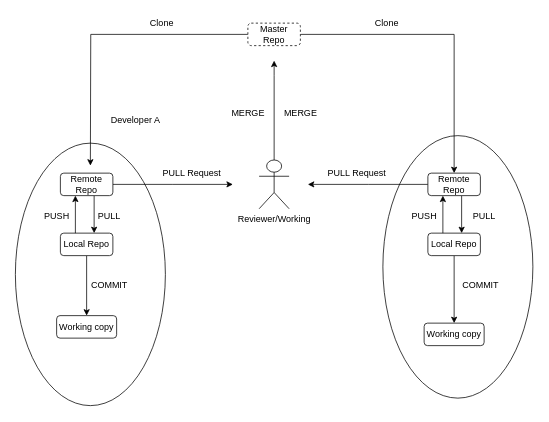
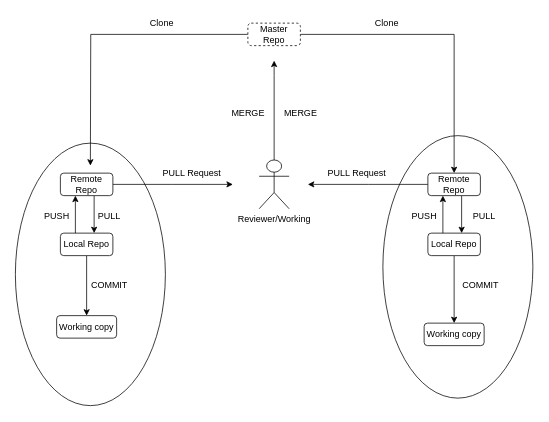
  <mxCell id="0" />
  <mxCell id="1" parent="0" />
  <mxCell id="2" value="" style="ellipse;whiteSpace=wrap;html=1;" parent="1" vertex="1"><mxGeometry x="510" y="180" width="200" height="350" as="geometry" /></mxCell>
  <mxCell id="3" value="" style="ellipse;whiteSpace=wrap;html=1;" parent="1" vertex="1"><mxGeometry x="20" y="190" width="200" height="350" as="geometry" /></mxCell>
  <mxCell id="4" style="edgeStyle=orthogonalEdgeStyle;rounded=0;orthogonalLoop=1;jettySize=auto;html=1;" parent="1" source="6" edge="1"><mxGeometry relative="1" as="geometry"><mxPoint x="120" y="220" as="targetPoint" /></mxGeometry></mxCell>
  <mxCell id="5" style="edgeStyle=orthogonalEdgeStyle;rounded=0;orthogonalLoop=1;jettySize=auto;html=1;entryX=0.5;entryY=0;entryDx=0;entryDy=0;" parent="1" source="6" target="14" edge="1"><mxGeometry relative="1" as="geometry" /></mxCell>
  <mxCell id="6" value="Master Repo" style="rounded=1;whiteSpace=wrap;html=1;dashed=1;" parent="1" vertex="1"><mxGeometry x="330" y="30" width="70" height="30" as="geometry" /></mxCell>
  <mxCell id="7" style="edgeStyle=orthogonalEdgeStyle;rounded=0;orthogonalLoop=1;jettySize=auto;html=1;entryX=0.5;entryY=0;entryDx=0;entryDy=0;" parent="1" edge="1"><mxGeometry relative="1" as="geometry"><mxPoint x="125" y="260" as="sourcePoint" /><mxPoint x="125" y="310" as="targetPoint" /></mxGeometry></mxCell>
  <mxCell id="8" style="edgeStyle=orthogonalEdgeStyle;rounded=0;orthogonalLoop=1;jettySize=auto;html=1;" parent="1" source="9" edge="1"><mxGeometry relative="1" as="geometry"><mxPoint x="310" y="245" as="targetPoint" /></mxGeometry></mxCell>
  <mxCell id="9" value="Remote Repo" style="rounded=1;whiteSpace=wrap;html=1;" parent="1" vertex="1"><mxGeometry x="80" y="230" width="70" height="30" as="geometry" /></mxCell>
  <mxCell id="10" style="edgeStyle=orthogonalEdgeStyle;rounded=0;orthogonalLoop=1;jettySize=auto;html=1;" parent="1" source="11" target="17" edge="1"><mxGeometry relative="1" as="geometry" /></mxCell>
  <mxCell id="11" value="Local Repo" style="rounded=1;whiteSpace=wrap;html=1;" parent="1" vertex="1"><mxGeometry x="80" y="310" width="70" height="30" as="geometry" /></mxCell>
  <mxCell id="12" style="edgeStyle=orthogonalEdgeStyle;rounded=0;orthogonalLoop=1;jettySize=auto;html=1;" parent="1" source="14" edge="1"><mxGeometry relative="1" as="geometry"><mxPoint x="410" y="245" as="targetPoint" /></mxGeometry></mxCell>
  <mxCell id="13" style="edgeStyle=orthogonalEdgeStyle;rounded=0;orthogonalLoop=1;jettySize=auto;html=1;entryX=0.5;entryY=0;entryDx=0;entryDy=0;" parent="1" edge="1"><mxGeometry relative="1" as="geometry"><mxPoint x="615" y="260" as="sourcePoint" /><mxPoint x="615" y="310" as="targetPoint" /></mxGeometry></mxCell>
  <mxCell id="14" value="Remote Repo" style="rounded=1;whiteSpace=wrap;html=1;" parent="1" vertex="1"><mxGeometry x="570" y="230" width="70" height="30" as="geometry" /></mxCell>
  <mxCell id="15" style="edgeStyle=orthogonalEdgeStyle;rounded=0;orthogonalLoop=1;jettySize=auto;html=1;" parent="1" source="16" target="31" edge="1"><mxGeometry relative="1" as="geometry" /></mxCell>
  <mxCell id="16" value="Local Repo" style="rounded=1;whiteSpace=wrap;html=1;" parent="1" vertex="1"><mxGeometry x="570" y="310" width="70" height="30" as="geometry" /></mxCell>
  <mxCell id="17" value="Working copy" style="rounded=1;whiteSpace=wrap;html=1;" parent="1" vertex="1"><mxGeometry x="75" y="420" width="80" height="30" as="geometry" /></mxCell>
  <mxCell id="18" style="edgeStyle=orthogonalEdgeStyle;rounded=0;orthogonalLoop=1;jettySize=auto;html=1;" parent="1" source="19" edge="1"><mxGeometry relative="1" as="geometry"><mxPoint x="365" as="targetPoint" y="80" /><Array as="points"><mxPoint x="365" y="100" /></Array></mxGeometry></mxCell>
  <mxCell id="19" value="Reviewer/Working" style="shape=umlActor;verticalLabelPosition=bottom;verticalAlign=top;html=1;outlineConnect=0;" parent="1" vertex="1"><mxGeometry x="345" y="212.5" width="40" height="65" as="geometry" /></mxCell>
  <mxCell id="20" value="PULL Request" style="text;html=1;align=center;verticalAlign=middle;resizable=0;points=[];autosize=1;strokeColor=none;" parent="1" vertex="1"><mxGeometry x="430" y="220" width="90" height="20" as="geometry" /></mxCell>
- <mxCell id="21" value="Developer A" style="text;html=1;align=center;verticalAlign=middle;resizable=0;points=[];autosize=1;strokeColor=none;" parent="1" vertex="1"><mxGeometry x="140" y="150" width="80" height="20" as="geometry" /></mxCell>
  <mxCell id="22" value="Clone" style="text;html=1;align=center;verticalAlign=middle;resizable=0;points=[];autosize=1;strokeColor=none;" parent="1" vertex="1"><mxGeometry x="190" y="20" width="50" height="20" as="geometry" /></mxCell>
  <mxCell id="23" value="Clone" style="text;html=1;align=center;verticalAlign=middle;resizable=0;points=[];autosize=1;strokeColor=none;" parent="1" vertex="1"><mxGeometry x="490" y="20" width="50" height="20" as="geometry" /></mxCell>
  <mxCell id="24" value="MERGE" style="text;html=1;align=center;verticalAlign=middle;resizable=0;points=[];autosize=1;strokeColor=none;" parent="1" vertex="1"><mxGeometry x="370" y="140" width="60" height="20" as="geometry" /></mxCell>
  <mxCell id="25" value="MERGE" style="text;html=1;align=center;verticalAlign=middle;resizable=0;points=[];autosize=1;strokeColor=none;" parent="1" vertex="1"><mxGeometry x="300" y="140" width="60" height="20" as="geometry" /></mxCell>
  <mxCell id="26" value="PULL" style="text;html=1;align=center;verticalAlign=middle;resizable=0;points=[];autosize=1;strokeColor=none;" parent="1" vertex="1"><mxGeometry x="120" y="277.5" width="50" height="20" as="geometry" /></mxCell>
  <mxCell id="27" value="PULL" style="text;html=1;align=center;verticalAlign=middle;resizable=0;points=[];autosize=1;strokeColor=none;" parent="1" vertex="1"><mxGeometry x="620" y="277.5" width="50" height="20" as="geometry" /></mxCell>
  <mxCell id="28" value="PUSH" style="text;html=1;align=center;verticalAlign=middle;resizable=0;points=[];autosize=1;strokeColor=none;" parent="1" vertex="1"><mxGeometry x="50" y="277.5" width="50" height="20" as="geometry" /></mxCell>
  <mxCell id="29" value="PUSH" style="text;html=1;align=center;verticalAlign=middle;resizable=0;points=[];autosize=1;strokeColor=none;" parent="1" vertex="1"><mxGeometry x="540" y="277.5" width="50" height="20" as="geometry" /></mxCell>
  <mxCell id="30" value="" style="endArrow=classic;html=1;" parent="1" edge="1"><mxGeometry width="50" height="50" relative="1" as="geometry"><mxPoint x="100" y="310" as="sourcePoint" /><mxPoint x="100" y="260" as="targetPoint" /></mxGeometry></mxCell>
  <mxCell id="31" value="Working copy" style="rounded=1;whiteSpace=wrap;html=1;" parent="1" vertex="1"><mxGeometry x="565" y="430" width="80" height="30" as="geometry" /></mxCell>
  <mxCell id="32" value="COMMIT" style="text;html=1;align=center;verticalAlign=middle;resizable=0;points=[];autosize=1;strokeColor=none;" parent="1" vertex="1"><mxGeometry x="115" y="370" width="60" height="20" as="geometry" /></mxCell>
  <mxCell id="33" value="COMMIT" style="text;html=1;align=center;verticalAlign=middle;resizable=0;points=[];autosize=1;strokeColor=none;" parent="1" vertex="1"><mxGeometry x="610" y="370" width="60" height="20" as="geometry" /></mxCell>
  <mxCell id="34" value="" style="endArrow=classic;html=1;" parent="1" edge="1"><mxGeometry width="50" height="50" relative="1" as="geometry"><mxPoint x="590" y="310" as="sourcePoint" /><mxPoint x="590" y="260" as="targetPoint" /></mxGeometry></mxCell>
  <mxCell id="35" value="PULL Request" style="text;html=1;align=center;verticalAlign=middle;resizable=0;points=[];autosize=1;strokeColor=none;" vertex="1" parent="1"><mxGeometry x="210" y="220" width="90" height="20" as="geometry" /></mxCell>
